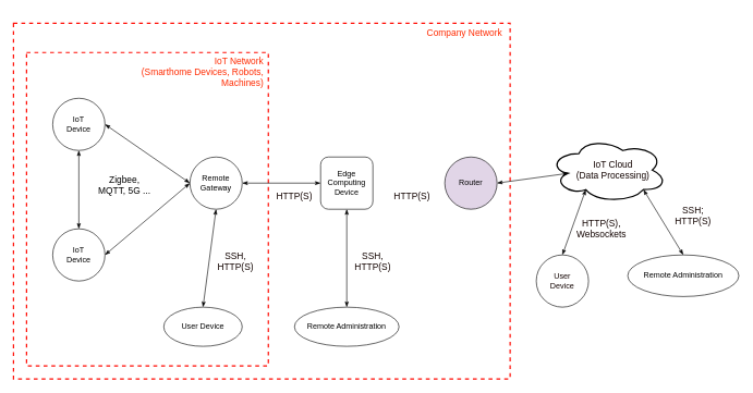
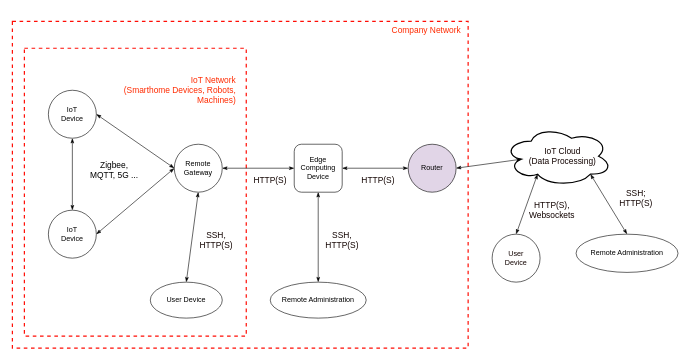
  <mxCell id="0" />
  <mxCell id="1" parent="0" />
  <mxCell id="2" value="" style="rounded=0;whiteSpace=wrap;html=1;dashed=1;strokeWidth=2;fillColor=none;strokeColor=#FF0D05;" parent="1" vertex="1"><mxGeometry x="20" y="35" width="760" height="545" as="geometry" /></mxCell>
  <mxCell id="3" value="" style="rounded=0;whiteSpace=wrap;html=1;dashed=1;strokeWidth=2;fillColor=none;strokeColor=#FF0D05;" parent="1" vertex="1"><mxGeometry x="40" y="80" width="370" height="480" as="geometry" /></mxCell>
  <mxCell id="4" value="IoT&lt;br&gt;Device" style="ellipse;whiteSpace=wrap;html=1;aspect=fixed;fontFamily=Helvetica;fontSize=12;fontColor=#000000;align=center;strokeColor=#000000;fillColor=#ffffff;" parent="1" vertex="1"><mxGeometry x="80" y="150" width="80" height="80" as="geometry" /></mxCell>
  <mxCell id="5" value="IoT&lt;br&gt;Device" style="ellipse;whiteSpace=wrap;html=1;aspect=fixed;fontFamily=Helvetica;fontSize=12;fontColor=#000000;align=center;strokeColor=#000000;fillColor=#ffffff;" parent="1" vertex="1"><mxGeometry x="80" y="350" width="80" height="80" as="geometry" /></mxCell>
  <mxCell id="6" value="" style="endArrow=classicThin;html=1;exitX=0.5;exitY=0;exitDx=0;exitDy=0;endFill=1;startFill=1;startArrow=classicThin;entryX=0.5;entryY=1;entryDx=0;entryDy=0;" parent="1" source="5" target="4" edge="1"><mxGeometry width="50" height="50" relative="1" as="geometry"><mxPoint x="-20" y="350" as="sourcePoint" /><mxPoint x="30" y="300" as="targetPoint" /></mxGeometry></mxCell>
  <mxCell id="7" value="Remote&lt;br&gt;Gateway" style="ellipse;whiteSpace=wrap;html=1;aspect=fixed;fontFamily=Helvetica;fontSize=12;fontColor=#000000;align=center;strokeColor=#000000;fillColor=#ffffff;" parent="1" vertex="1"><mxGeometry x="290" y="240" width="80" height="80" as="geometry" /></mxCell>
  <mxCell id="8" value="" style="endArrow=classicThin;html=1;exitX=1;exitY=0.5;exitDx=0;exitDy=0;entryX=0;entryY=0.5;entryDx=0;entryDy=0;endFill=1;startArrow=classicThin;startFill=1;" parent="1" source="5" target="7" edge="1"><mxGeometry width="50" height="50" relative="1" as="geometry"><mxPoint x="200" y="360" as="sourcePoint" /><mxPoint x="250" y="310" as="targetPoint" /></mxGeometry></mxCell>
  <mxCell id="9" value="" style="endArrow=classicThin;html=1;entryX=0;entryY=0.5;entryDx=0;entryDy=0;endFill=1;startFill=1;startArrow=classicThin;exitX=1;exitY=0.5;exitDx=0;exitDy=0;" parent="1" source="4" target="7" edge="1"><mxGeometry width="50" height="50" relative="1" as="geometry"><mxPoint x="140" y="200" as="sourcePoint" /><mxPoint x="250" y="310" as="targetPoint" /></mxGeometry></mxCell>
  <mxCell id="10" value="User Device" style="ellipse;whiteSpace=wrap;html=1;aspect=fixed;fontFamily=Helvetica;fontSize=12;fontColor=#000000;align=center;strokeColor=#000000;fillColor=#ffffff;" parent="1" vertex="1"><mxGeometry x="250" y="470" width="120" height="60" as="geometry" /></mxCell>
  <mxCell id="11" value="" style="endArrow=classicThin;html=1;exitX=0.5;exitY=0;exitDx=0;exitDy=0;entryX=0.5;entryY=1;entryDx=0;entryDy=0;startArrow=classicThin;startFill=1;endFill=1;" parent="1" source="10" target="7" edge="1"><mxGeometry width="50" height="50" relative="1" as="geometry"><mxPoint x="200" y="360" as="sourcePoint" /><mxPoint x="250" y="310" as="targetPoint" /></mxGeometry></mxCell>
  <mxCell id="12" value="Zigbee,&#10;MQTT, 5G ..." style="text;strokeColor=none;fillColor=none;align=center;verticalAlign=top;spacingLeft=4;spacingRight=4;overflow=hidden;rotatable=0;points=[[0,0.5],[1,0.5]];portConstraint=eastwest;fontSize=14;" parent="1" vertex="1"><mxGeometry x="120" y="260" width="140" height="60" as="geometry" /></mxCell>
  <mxCell id="13" value="Edge Computing Device" style="whiteSpace=wrap;html=1;aspect=fixed;fontFamily=Helvetica;fontSize=12;fontColor=#000000;align=center;strokeColor=#000000;fillColor=#ffffff;rounded=1;" parent="1" vertex="1"><mxGeometry x="490" y="240" width="80" height="80" as="geometry" /></mxCell>
  <mxCell id="14" value="" style="endArrow=classicThin;html=1;entryX=1;entryY=0.5;entryDx=0;entryDy=0;exitX=0;exitY=0.5;exitDx=0;exitDy=0;endFill=1;startFill=1;startArrow=classicThin;" parent="1" source="13" target="7" edge="1"><mxGeometry width="50" height="50" relative="1" as="geometry"><mxPoint x="200" y="360" as="sourcePoint" /><mxPoint x="250" y="310" as="targetPoint" /></mxGeometry></mxCell>
- <mxCell id="15" value="IoT Network&lt;br&gt;(Smarthome Devices, Robots, Machines)" style="text;html=1;strokeColor=none;fillColor=none;align=right;verticalAlign=middle;whiteSpace=wrap;rounded=0;dashed=1;fontColor=#FF2A00;fontSize=14;" parent="1" vertex="1"><mxGeometry x="215" y="80" width="190" height="60" as="geometry" /></mxCell>
+ <mxCell id="15" value="IoT Network&lt;br&gt;(Smarthome Devices, Robots, Machines)" style="text;html=1;strokeColor=none;fillColor=none;align=right;verticalAlign=middle;whiteSpace=wrap;rounded=0;dashed=1;fontColor=#FF2A00;fontSize=14;" parent="1" vertex="1"><mxGeometry x="205" y="120" width="190" height="60" as="geometry" /></mxCell>
  <mxCell id="16" value="" style="ellipse;shape=cloud;whiteSpace=wrap;html=1;fontSize=14;fontColor=#FF2A00;strokeWidth=2;fillColor=none;align=right;" parent="1" vertex="1"><mxGeometry x="840" y="210" width="180" height="100" as="geometry" /></mxCell>
  <mxCell id="17" value="IoT Cloud &lt;br&gt;(Data Processing)" style="text;html=1;strokeColor=none;fillColor=none;align=center;verticalAlign=middle;whiteSpace=wrap;rounded=0;fontSize=14;fontColor=#120300;" parent="1" vertex="1"><mxGeometry x="875" y="250" width="125" height="20" as="geometry" /></mxCell>
  <mxCell id="18" value="SSH, &lt;br&gt;HTTP(S)" style="text;html=1;strokeColor=none;fillColor=none;align=center;verticalAlign=middle;whiteSpace=wrap;rounded=0;fontSize=14;fontColor=#120300;" parent="1" vertex="1"><mxGeometry x="340" y="390" width="40" height="20" as="geometry" /></mxCell>
  <mxCell id="19" value="HTTP(S)" style="text;html=1;strokeColor=none;fillColor=none;align=center;verticalAlign=middle;whiteSpace=wrap;rounded=0;fontSize=14;fontColor=#120300;" parent="1" vertex="1"><mxGeometry x="430" y="290" width="40" height="20" as="geometry" /></mxCell>
  <mxCell id="20" style="edgeStyle=orthogonalEdgeStyle;rounded=0;orthogonalLoop=1;jettySize=auto;html=1;exitX=0.5;exitY=1;exitDx=0;exitDy=0;fontSize=14;fontColor=#120300;" parent="1" source="18" target="18" edge="1"><mxGeometry relative="1" as="geometry" /></mxCell>
  <mxCell id="21" value="" style="endArrow=classicThin;html=1;fontSize=11;fontColor=#000000;entryX=0.16;entryY=0.55;entryDx=0;entryDy=0;entryPerimeter=0;exitX=1;exitY=0.5;exitDx=0;exitDy=0;endFill=1;startFill=1;startArrow=classicThin;" parent="1" source="28" target="16" edge="1"><mxGeometry width="50" height="50" relative="1" as="geometry"><mxPoint x="721" y="290" as="sourcePoint" /><mxPoint x="661" y="250" as="targetPoint" /></mxGeometry></mxCell>
  <mxCell id="22" value="User&lt;br style=&quot;font-size: 12px;&quot;&gt;Device" style="ellipse;whiteSpace=wrap;html=1;aspect=fixed;fontFamily=Helvetica;fontSize=12;fontColor=#120300;align=center;strokeColor=#000000;strokeWidth=1;" parent="1" vertex="1"><mxGeometry x="820" y="390" width="80" height="80" as="geometry" /></mxCell>
  <mxCell id="23" value="Remote Administration" style="ellipse;whiteSpace=wrap;html=1;aspect=fixed;fontFamily=Helvetica;fontSize=12;fontColor=#000000;align=center;strokeColor=#000000;fillColor=#ffffff;" parent="1" vertex="1"><mxGeometry x="960" y="390" width="170" height="63.75" as="geometry" /></mxCell>
  <mxCell id="24" value="" style="endArrow=classicThin;html=1;fontSize=11;fontColor=#000000;entryX=0.31;entryY=0.8;entryDx=0;entryDy=0;entryPerimeter=0;exitX=0.5;exitY=0;exitDx=0;exitDy=0;endFill=1;startFill=1;startArrow=classicThin;" parent="1" source="22" target="16" edge="1"><mxGeometry width="50" height="50" relative="1" as="geometry"><mxPoint x="760" y="340" as="sourcePoint" /><mxPoint x="818.5" y="300" as="targetPoint" /></mxGeometry></mxCell>
  <mxCell id="25" value="" style="endArrow=classicThin;html=1;fontSize=11;fontColor=#000000;exitX=0.5;exitY=0;exitDx=0;exitDy=0;entryX=0.8;entryY=0.8;entryDx=0;entryDy=0;entryPerimeter=0;endFill=1;startFill=1;startArrow=classicThin;" parent="1" source="23" target="16" edge="1"><mxGeometry width="50" height="50" relative="1" as="geometry"><mxPoint x="780" y="320" as="sourcePoint" /><mxPoint x="887.5" y="320" as="targetPoint" /></mxGeometry></mxCell>
  <mxCell id="26" value="HTTP(S), Websockets" style="text;html=1;strokeColor=none;fillColor=none;align=center;verticalAlign=middle;whiteSpace=wrap;rounded=0;fontSize=14;fontColor=#120300;" parent="1" vertex="1"><mxGeometry x="900" y="340" width="40" height="20" as="geometry" /></mxCell>
  <mxCell id="27" value="SSH; HTTP(S)" style="text;html=1;strokeColor=none;fillColor=none;align=center;verticalAlign=middle;whiteSpace=wrap;rounded=0;fontSize=14;fontColor=#120300;" parent="1" vertex="1"><mxGeometry x="1040" y="320" width="40" height="20" as="geometry" /></mxCell>
  <mxCell id="28" value="Router" style="ellipse;whiteSpace=wrap;html=1;aspect=fixed;fontFamily=Helvetica;fontSize=12;fontColor=#000000;align=center;strokeColor=#000000;fillColor=#e1d5e7;" parent="1" vertex="1"><mxGeometry x="680" y="240" width="80" height="80" as="geometry" /></mxCell>
+ <mxCell id="29" value="" style="endArrow=classicThin;html=1;exitX=1;exitY=0.5;exitDx=0;exitDy=0;entryX=0;entryY=0.5;entryDx=0;entryDy=0;endFill=1;startFill=1;startArrow=classicThin;" parent="1" source="13" target="28" edge="1"><mxGeometry width="50" height="50" relative="1" as="geometry"><mxPoint x="100" y="290" as="sourcePoint" /><mxPoint x="150" y="240" as="targetPoint" /></mxGeometry></mxCell>
  <mxCell id="30" value="Company Network&lt;br&gt;" style="text;html=1;strokeColor=none;fillColor=none;align=right;verticalAlign=middle;whiteSpace=wrap;rounded=0;dashed=1;fontColor=#FF2A00;fontSize=14;" parent="1" vertex="1"><mxGeometry x="580" y="20" width="190" height="60" as="geometry" /></mxCell>
  <mxCell id="31" value="HTTP(S)" style="text;html=1;strokeColor=none;fillColor=none;align=center;verticalAlign=middle;whiteSpace=wrap;rounded=0;fontSize=14;fontColor=#120300;" parent="1" vertex="1"><mxGeometry x="610" y="290" width="40" height="20" as="geometry" /></mxCell>
  <mxCell id="32" value="Remote Administration" style="ellipse;whiteSpace=wrap;html=1;aspect=fixed;fontFamily=Helvetica;fontSize=12;fontColor=#000000;align=center;strokeColor=#000000;fillColor=#ffffff;" parent="1" vertex="1"><mxGeometry x="450" y="470" width="160" height="60" as="geometry" /></mxCell>
  <mxCell id="33" value="" style="endArrow=classicThin;html=1;fontSize=11;fontColor=#000000;exitX=0.5;exitY=0;exitDx=0;exitDy=0;entryX=0.5;entryY=1;entryDx=0;entryDy=0;endFill=1;startFill=1;startArrow=classicThin;" parent="1" source="32" target="13" edge="1"><mxGeometry width="50" height="50" relative="1" as="geometry"><mxPoint x="240" y="400" as="sourcePoint" /><mxPoint x="444" y="370" as="targetPoint" /></mxGeometry></mxCell>
  <mxCell id="34" value="SSH, HTTP(S)" style="text;html=1;strokeColor=none;fillColor=none;align=center;verticalAlign=middle;whiteSpace=wrap;rounded=0;fontSize=14;fontColor=#120300;" parent="1" vertex="1"><mxGeometry x="550" y="390" width="40" height="20" as="geometry" /></mxCell>
